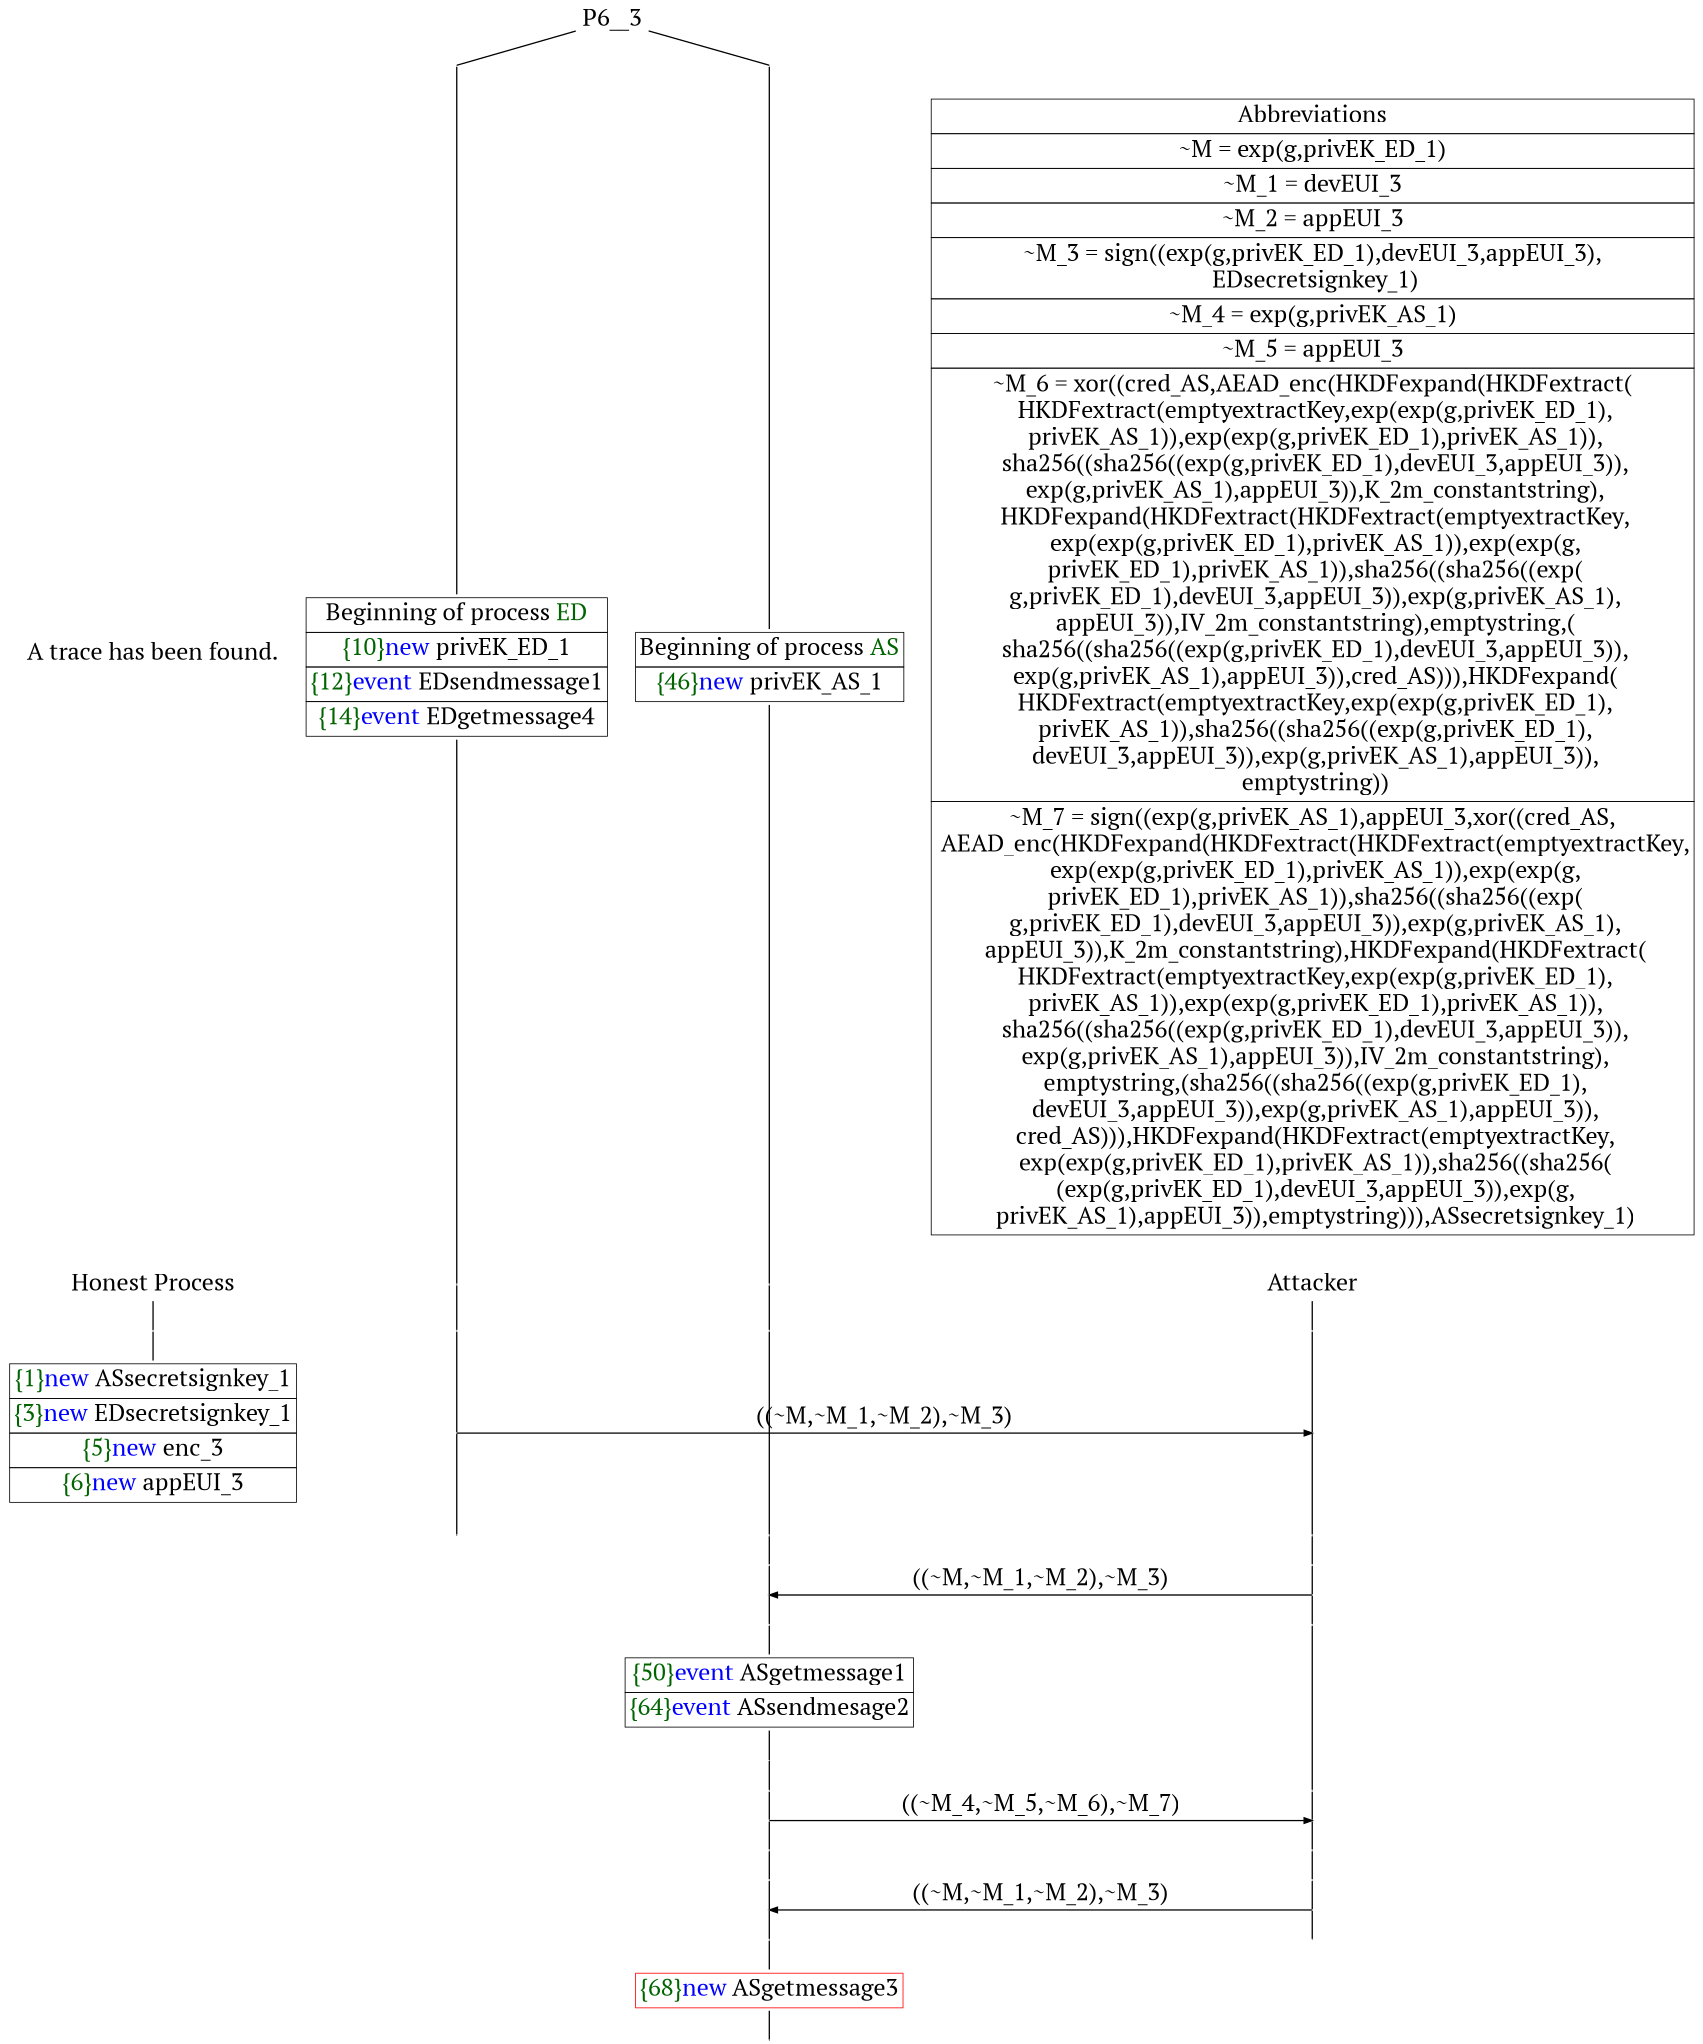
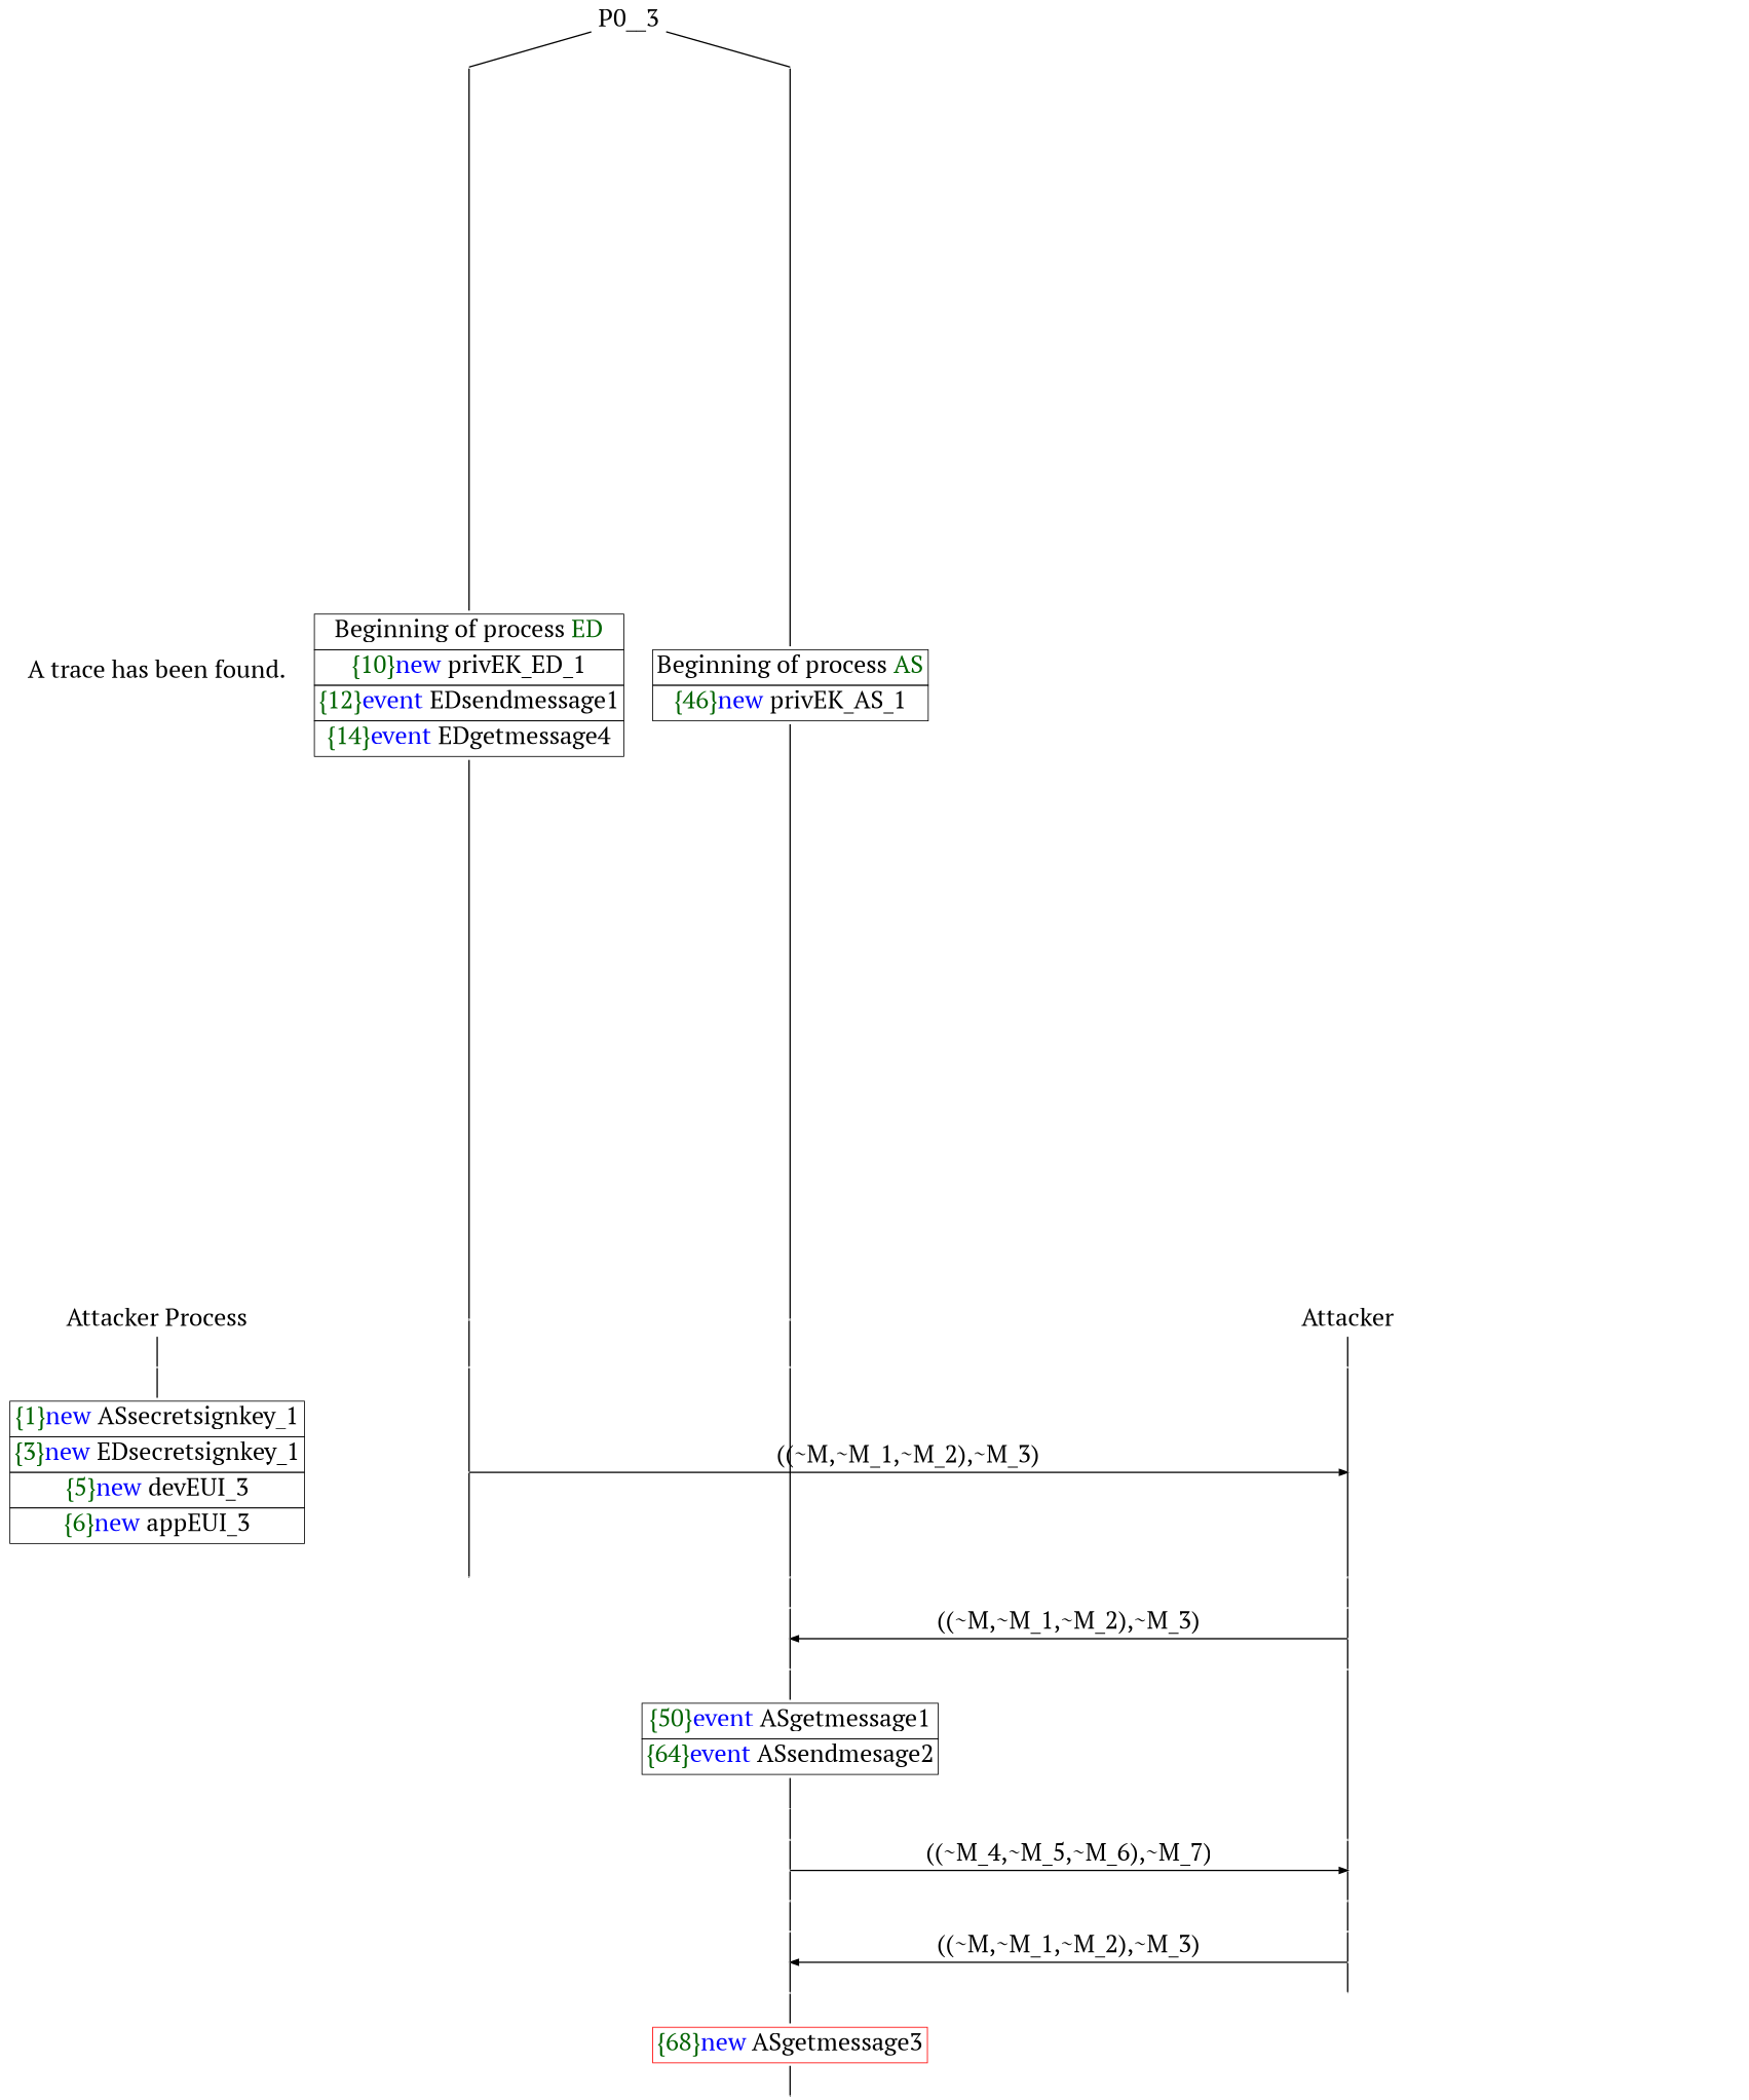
  digraph {
    fontname="PT Serif"
    ordering=out
    node [fontname="PT Serif" fontsize=30 shape=point]
    edge [arrowhead=none fontname="PT Serif" fontsize=30 penwidth=1.6 weight=100]
-   n1 [height=0 label="Honest Process" shape=plaintext width=0]
+   n1 [height=0 label="Attacker Process" shape=plaintext width=0]
    n2 [height=0 label=Attacker shape=plaintext width=0]
    P0_1__3 [height=0 width=0]
    P0_0__3 [height=0 width=0]
    P0_1__6 [height=0 width=0]
    P0_0__6 [height=0 width=0]
    P__1 [height=0 width=0]
    P0_1__7 [height=0 width=0]
    P__2 [height=0 width=0]
    P0_1__8 [height=0 width=0]
    P0_0__7 [height=0 width=0]
    P__3 [height=0 width=0]
    P0_0__18 [height=0 width=0]
    P__12 [height=0 width=0]
    P0_0__8 [height=0 width=0]
    P__4 [height=0 width=0]
    P0_0__9 [height=0 width=0]
    P__5 [height=0 width=0]
    P0_0__10 [height=0 width=0]
    P__6 [height=0 width=0]
    P0_0__13 [height=0 width=0]
    P__7 [height=0 width=0]
    P0_0__14 [height=0 width=0]
    P__8 [height=0 width=0]
    P0_0__15 [height=0 width=0]
    P__9 [height=0 width=0]
    P0_0__16 [height=0 width=0]
    P__10 [height=0 width=0]
    P0_0__17 [height=0 width=0]
    P__11 [height=0 width=0]
    P0__1 [height=0 width=0]
    n32 [height=0 label=<<TABLE BORDER="0" CELLBORDER="1" CELLSPACING="0" CELLPADDING="4"> <TR><TD>Beginning of process <FONT COLOR="darkgreen">ED</FONT></TD></TR><TR><TD><FONT COLOR="darkgreen">{10}</FONT><FONT COLOR="blue">new </FONT>privEK_ED_1</TD></TR><TR><TD><FONT COLOR="darkgreen">{12}</FONT><FONT COLOR="blue">event</FONT> EDsendmessage1</TD></TR><TR><TD><FONT COLOR="darkgreen">{14}</FONT><FONT COLOR="blue">event</FONT> EDgetmessage4</TD></TR></TABLE>> shape=plaintext width=0]
    n33 [height=0 label=<<TABLE BORDER="0" CELLBORDER="1" CELLSPACING="0" CELLPADDING="4"> <TR><TD>Beginning of process <FONT COLOR="darkgreen">AS</FONT></TD></TR><TR><TD><FONT COLOR="darkgreen">{46}</FONT><FONT COLOR="blue">new </FONT>privEK_AS_1</TD></TR></TABLE>> shape=plaintext width=0]
    n34 [height=0 label=<<TABLE BORDER="0" CELLBORDER="1" CELLSPACING="0" CELLPADDING="4"> <TR><TD><FONT COLOR="darkgreen">{50}</FONT><FONT COLOR="blue">event</FONT> ASgetmessage1</TD></TR><TR><TD><FONT COLOR="darkgreen">{64}</FONT><FONT COLOR="blue">event</FONT> ASsendmesage2</TD></TR></TABLE>> shape=plaintext width=0]
    n35 [color=red height=0 label=<<TABLE BORDER="0" CELLBORDER="1" CELLSPACING="0" CELLPADDING="4"> <TR><TD><FONT COLOR="darkgreen">{68}</FONT><FONT COLOR="blue">new</FONT> ASgetmessage3</TD></TR></TABLE>> shape=plaintext width=0]
    n36 [height=0 label=<A trace has been found.<br/> > shape=plaintext width=0]
-   n37 [height=0 label=<<TABLE BORDER="0" CELLBORDER="1" CELLSPACING="0" CELLPADDING="4"> <TR><TD><FONT COLOR="darkgreen">{1}</FONT><FONT COLOR="blue">new </FONT>ASsecretsignkey_1</TD></TR><TR><TD><FONT COLOR="darkgreen">{3}</FONT><FONT COLOR="blue">new </FONT>EDsecretsignkey_1</TD></TR><TR><TD><FONT COLOR="darkgreen">{5}</FONT><FONT COLOR="blue">new </FONT>enc_3</TD></TR><TR><TD><FONT COLOR="darkgreen">{6}</FONT><FONT COLOR="blue">new </FONT>appEUI_3</TD></TR></TABLE>> shape=plaintext width=0]
-   P0__3 [fixedsize=false height=0 shape=none width=0 label=P6__3]
+   n37 [height=0 label=<<TABLE BORDER="0" CELLBORDER="1" CELLSPACING="0" CELLPADDING="4"> <TR><TD><FONT COLOR="darkgreen">{1}</FONT><FONT COLOR="blue">new </FONT>ASsecretsignkey_1</TD></TR><TR><TD><FONT COLOR="darkgreen">{3}</FONT><FONT COLOR="blue">new </FONT>EDsecretsignkey_1</TD></TR><TR><TD><FONT COLOR="darkgreen">{5}</FONT><FONT COLOR="blue">new </FONT>devEUI_3</TD></TR><TR><TD><FONT COLOR="darkgreen">{6}</FONT><FONT COLOR="blue">new </FONT>appEUI_3</TD></TR></TABLE>> shape=plaintext width=0]
+   P0__3 [fixedsize=false height=0 shape=none width=0]
    P0_1__5 [height=0 width=0]
    P0_0__5 [height=0 width=0]
    P0_0__12 [height=0 width=0]
    P0_0__20 [height=0 width=0]
-   n43 [height=0 label=<<TABLE BORDER="0" CELLBORDER="1" CELLSPACING="0" CELLPADDING="4"><TR> <TD> Abbreviations </TD></TR><TR><TD>~M = exp(g,privEK_ED_1)</TD></TR><TR><TD>~M_1 = devEUI_3</TD></TR><TR><TD>~M_2 = appEUI_3</TD></TR><TR><TD>~M_3 = sign((exp(g,privEK_ED_1),devEUI_3,appEUI_3),<br/> EDsecretsignkey_1)</TD></TR><TR><TD>~M_4 = exp(g,privEK_AS_1)</TD></TR><TR><TD>~M_5 = appEUI_3</TD></TR><TR><TD>~M_6 = xor((cred_AS,AEAD_enc(HKDFexpand(HKDFextract(<br/> HKDFextract(emptyextractKey,exp(exp(g,privEK_ED_1),<br/> privEK_AS_1)),exp(exp(g,privEK_ED_1),privEK_AS_1)),<br/> sha256((sha256((exp(g,privEK_ED_1),devEUI_3,appEUI_3)),<br/> exp(g,privEK_AS_1),appEUI_3)),K_2m_constantstring),<br/> HKDFexpand(HKDFextract(HKDFextract(emptyextractKey,<br/> exp(exp(g,privEK_ED_1),privEK_AS_1)),exp(exp(g,<br/> privEK_ED_1),privEK_AS_1)),sha256((sha256((exp(<br/> g,privEK_ED_1),devEUI_3,appEUI_3)),exp(g,privEK_AS_1),<br/> appEUI_3)),IV_2m_constantstring),emptystring,(<br/> sha256((sha256((exp(g,privEK_ED_1),devEUI_3,appEUI_3)),<br/> exp(g,privEK_AS_1),appEUI_3)),cred_AS))),HKDFexpand(<br/> HKDFextract(emptyextractKey,exp(exp(g,privEK_ED_1),<br/> privEK_AS_1)),sha256((sha256((exp(g,privEK_ED_1),<br/> devEUI_3,appEUI_3)),exp(g,privEK_AS_1),appEUI_3)),<br/> emptystring))</TD></TR><TR><TD>~M_7 = sign((exp(g,privEK_AS_1),appEUI_3,xor((cred_AS,<br/> AEAD_enc(HKDFexpand(HKDFextract(HKDFextract(emptyextractKey,<br/> exp(exp(g,privEK_ED_1),privEK_AS_1)),exp(exp(g,<br/> privEK_ED_1),privEK_AS_1)),sha256((sha256((exp(<br/> g,privEK_ED_1),devEUI_3,appEUI_3)),exp(g,privEK_AS_1),<br/> appEUI_3)),K_2m_constantstring),HKDFexpand(HKDFextract(<br/> HKDFextract(emptyextractKey,exp(exp(g,privEK_ED_1),<br/> privEK_AS_1)),exp(exp(g,privEK_ED_1),privEK_AS_1)),<br/> sha256((sha256((exp(g,privEK_ED_1),devEUI_3,appEUI_3)),<br/> exp(g,privEK_AS_1),appEUI_3)),IV_2m_constantstring),<br/> emptystring,(sha256((sha256((exp(g,privEK_ED_1),<br/> devEUI_3,appEUI_3)),exp(g,privEK_AS_1),appEUI_3)),<br/> cred_AS))),HKDFexpand(HKDFextract(emptyextractKey,<br/> exp(exp(g,privEK_ED_1),privEK_AS_1)),sha256((sha256(<br/> (exp(g,privEK_ED_1),devEUI_3,appEUI_3)),exp(g,<br/> privEK_AS_1),appEUI_3)),emptystring))),ASsecretsignkey_1)</TD></TR></TABLE>> shape=plaintext width=0]
    subgraph sub_1 {
      rank=same
      n1
      n2
    }
    subgraph sub_2 {
      rank=same
      P0_1__3
      P0_0__3
    }
    subgraph sub_3 {
      rank=same
      P0_1__6
      P0_0__6
      P__1
    }
    subgraph sub_4 {
      rank=same
      P0_1__7
      P__2
    }
    subgraph sub_5 {
      rank=same
      P0_1__8
      P0_0__7
      P__3
    }
    subgraph sub_6 {
      rank=same
      P0_0__18
      P__12
    }
    subgraph sub_7 {
      rank=same
      P0_0__8
      P__4
    }
    subgraph sub_8 {
      rank=same
      P0_0__9
      P__5
    }
    subgraph sub_9 {
      rank=same
      P0_0__10
      P__6
    }
    subgraph sub_10 {
      rank=same
      P0_0__13
      P__7
    }
    subgraph sub_11 {
      rank=same
      P0_0__14
      P__8
    }
    subgraph sub_12 {
      rank=same
      P0_0__15
      P__9
    }
    subgraph sub_13 {
      rank=same
      P0_0__16
      P__10
    }
    subgraph sub_14 {
      rank=same
      P0_0__17
      P__11
    }
    n1 -> P0__1
    n2 -> P__1
    P0_1__3 -> n32
    P0_0__3 -> n33
    P0_1__6 -> P0_1__7
    P0_0__6 -> P0_0__7
    P__1 -> P__2
    P0_1__7 -> P__2 [arrowhead=normal label=<((~M,~M_1,~M_2),~M_3)> weight=""]
    P0_1__7 -> P0_1__8
    P__2 -> P__3
    P0_0__7 -> P0_0__8
    P__3 -> P__4
    P0_0__18 -> n35
    P0_0__8 -> P0_0__9
    P__4 -> P__5
    P0_0__9 -> P__5 [arrowhead=normal dir=back label=<((~M,~M_1,~M_2),~M_3)> weight=""]
    P0_0__9 -> P0_0__10
    P__5 -> P__6
    P0_0__10 -> n34
    P__6 -> P__7
    P0_0__13 -> P0_0__14
    P__7 -> P__8
    P0_0__14 -> P__8 [arrowhead=normal label=<((~M_4,~M_5,~M_6),~M_7)> weight=""]
    P0_0__14 -> P0_0__15
    P__8 -> P__9
    P0_0__15 -> P0_0__16
    P__9 -> P__10
    P0_0__16 -> P0_0__17
    P__10 -> P__11
    P0_0__17 -> P0_0__18
    P0_0__17 -> P__11 [arrowhead=normal dir=back label=<((~M,~M_1,~M_2),~M_3)> weight=""]
    P__11 -> P__12
    P0__1 -> n37
    n32 -> P0_1__5
    n33 -> P0_0__5
    n34 -> P0_0__12
    n35 -> P0_0__20
    n36 -> n1 [style=invisible]
    P0__3 -> P0_1__3 [weight=""]
    P0__3 -> P0_0__3 [weight=""]
    P0_1__5 -> P0_1__6
    P0_0__5 -> P0_0__6
    P0_0__12 -> P0_0__13
-   n43 -> n2 [style=invisible]
  }
